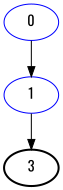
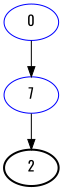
  digraph {
    fontname=Oswald
    nodesep=0.1
    node [color=blue fontname=Oswald]
    edge [fontname=Oswald]
-   2 [color=black style=bold label=3]
-   1
+   2 [color=black style=bold]
+   1 [label=7]
    0
    1 -> 2
    0 -> 1
  }
